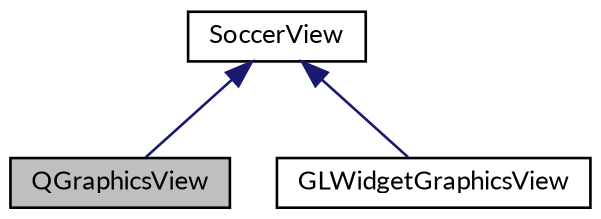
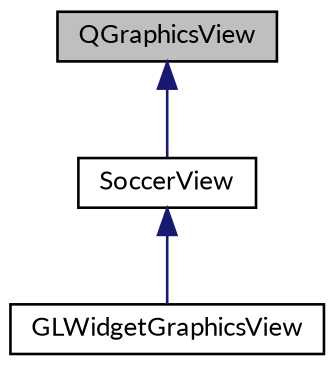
  digraph {
    fontname=Lato
    node [color=black fillcolor=white fontname=Lato fontsize=10 shape=record style=filled]
    edge [color=midnightblue dir=back fontname=Lato fontsize=10 labelfontname=Helvetica labelfontsize=10 style=solid]
    n1 [fillcolor=grey75 fontcolor=black height=0.2 label=QGraphicsView width=0.4]
    n2 [height=0.2 label=SoccerView width=0.4]
    n3 [height=0.2 label=GLWidgetGraphicsView width=0.4]
-   n2 -> n1
+   n1 -> n2
    n2 -> n3
  }
